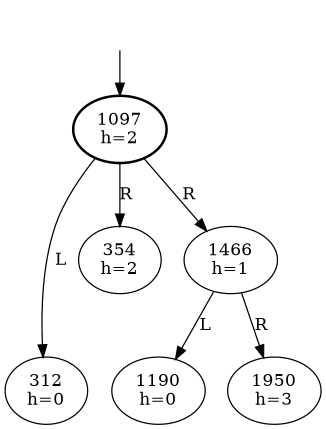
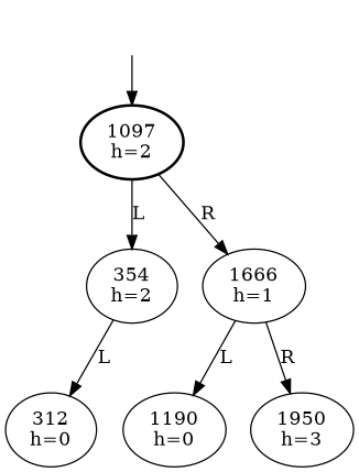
  digraph {
    Dummy [style=invis]
    n2 [label="1097\nh=2" penwidth=2]
    n3 [label="354\nh=2"]
-   n4 [label="1466\nh=1"]
+   n4 [label="1666\nh=1"]
    n5 [label="312\nh=0"]
    n6 [label="1190\nh=0"]
    n7 [label="1950\nh=3"]
    Dummy -> n2
-   n2 -> n3 [label=R]
+   n2 -> n3 [label=L]
    n2 -> n4 [label=R]
-   n2 -> n5 [label=L]
+   n3 -> n5 [label=L]
    n4 -> n6 [label=L]
    n4 -> n7 [label=R]
  }
